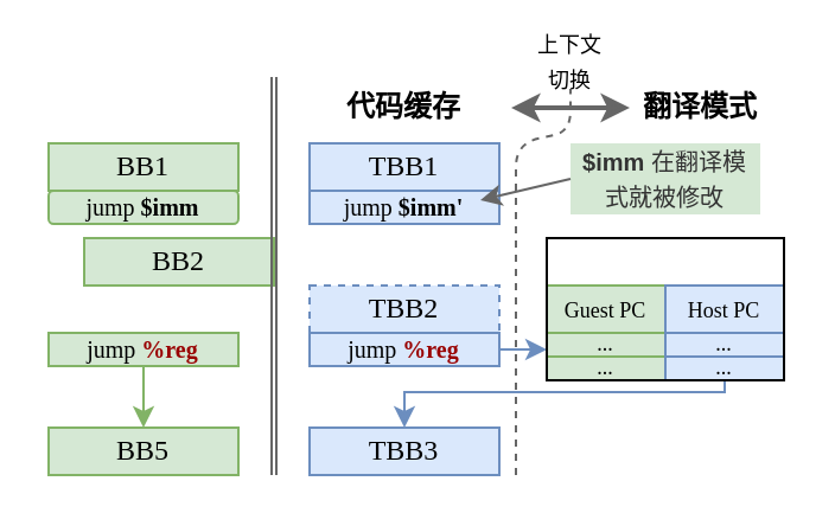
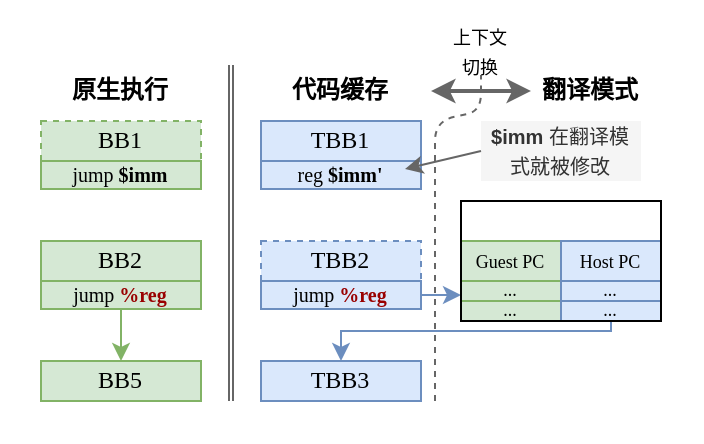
  <mxCell id="0" />
  <mxCell id="1" parent="0" />
  <mxCell id="2" value="TBB1" style="rounded=0;whiteSpace=wrap;html=1;fontFamily=mono;fillColor=#dae8fc;strokeColor=#6c8ebf;" parent="1" vertex="1"><mxGeometry x="130" y="60" width="80" height="20" as="geometry" /></mxCell>
  <mxCell id="3" value="TBB2" style="rounded=0;whiteSpace=wrap;html=1;fontFamily=mono;fillColor=#dae8fc;strokeColor=#6c8ebf;dashed=1;" parent="1" vertex="1"><mxGeometry x="130" y="120" width="80" height="20" as="geometry" /></mxCell>
  <mxCell id="4" value="TBB3" style="rounded=0;whiteSpace=wrap;html=1;fontFamily=mono;fillColor=#dae8fc;strokeColor=#6c8ebf;" parent="1" vertex="1"><mxGeometry x="130" y="180" width="80" height="20" as="geometry" /></mxCell>
  <mxCell id="5" value="&lt;font style=&quot;font-size: 10px;&quot;&gt;jump &lt;font color=&quot;#990000&quot;&gt;&lt;b&gt;%reg&lt;/b&gt;&lt;/font&gt;&lt;/font&gt;" style="rounded=0;whiteSpace=wrap;html=1;fontFamily=mono;fillColor=#dae8fc;strokeColor=#6c8ebf;" parent="1" vertex="1"><mxGeometry x="130" y="140" width="80" height="14" as="geometry" /></mxCell>
- <mxCell id="6" value="&lt;font style=&quot;font-size: 10px;&quot;&gt;jump &lt;b&gt;$imm'&lt;/b&gt;&lt;/font&gt;" style="rounded=0;whiteSpace=wrap;html=1;fontFamily=mono;fillColor=#dae8fc;strokeColor=#6c8ebf;" parent="1" vertex="1"><mxGeometry x="130" y="80" width="80" height="14" as="geometry" /></mxCell>
+ <mxCell id="6" value="&lt;font style=&quot;font-size: 10px;&quot;&gt;reg &lt;b&gt;$imm'&lt;/b&gt;&lt;/font&gt;" style="rounded=0;whiteSpace=wrap;html=1;fontFamily=mono;fillColor=#dae8fc;strokeColor=#6c8ebf;" parent="1" vertex="1"><mxGeometry x="130" y="80" width="80" height="14" as="geometry" /></mxCell>
  <mxCell id="7" value="" style="endArrow=classic;html=1;rounded=0;fontFamily=mono;fontSize=12;fontColor=default;fillColor=#dae8fc;strokeColor=#6c8ebf;exitX=1;exitY=0.5;exitDx=0;exitDy=0;" parent="1" source="5" edge="1"><mxGeometry width="50" height="50" relative="1" as="geometry"><mxPoint x="170" y="104" as="sourcePoint" /><mxPoint x="230" y="147" as="targetPoint" /></mxGeometry></mxCell>
  <mxCell id="8" value="" style="endArrow=classic;html=1;rounded=0;fontFamily=mono;fontSize=12;fontColor=default;fillColor=#dae8fc;strokeColor=#6c8ebf;exitX=0.75;exitY=1;exitDx=0;exitDy=0;" parent="1" source="15" target="4" edge="1"><mxGeometry width="50" height="50" relative="1" as="geometry"><mxPoint x="310" y="137" as="sourcePoint" /><mxPoint x="300" y="147" as="targetPoint" /><Array as="points"><mxPoint x="305" y="165" /><mxPoint x="170" y="165" /></Array></mxGeometry></mxCell>
  <mxCell id="9" value="..." style="rounded=0;whiteSpace=wrap;html=1;fontSize=9;fillColor=#d5e8d4;strokeColor=#82b366;fontFamily=mono;" parent="1" vertex="1"><mxGeometry x="230" y="140" width="50" height="10" as="geometry" /></mxCell>
  <mxCell id="10" value="..." style="rounded=0;whiteSpace=wrap;html=1;fontSize=9;fillColor=#dae8fc;strokeColor=#6c8ebf;fontFamily=mono;" parent="1" vertex="1"><mxGeometry x="280" y="140" width="50" height="10" as="geometry" /></mxCell>
  <mxCell id="11" value="&lt;font style=&quot;font-size: 9px;&quot;&gt;Guest PC&lt;/font&gt;" style="rounded=0;whiteSpace=wrap;html=1;fontSize=10;fillColor=#d5e8d4;strokeColor=#82b366;fontFamily=mono;" parent="1" vertex="1"><mxGeometry x="230" y="120" width="50" height="20" as="geometry" /></mxCell>
  <mxCell id="12" value="&lt;font style=&quot;font-size: 9px;&quot;&gt;Host PC&lt;/font&gt;" style="rounded=0;whiteSpace=wrap;html=1;fontSize=10;fillColor=#dae8fc;strokeColor=#6c8ebf;fontFamily=mono;" parent="1" vertex="1"><mxGeometry x="280" y="120" width="50" height="20" as="geometry" /></mxCell>
  <mxCell id="13" value="..." style="rounded=0;whiteSpace=wrap;html=1;fontSize=9;fillColor=#d5e8d4;strokeColor=#82b366;fontFamily=mono;" parent="1" vertex="1"><mxGeometry x="230" y="150" width="50" height="10" as="geometry" /></mxCell>
  <mxCell id="14" value="..." style="rounded=0;whiteSpace=wrap;html=1;fontSize=9;fillColor=#dae8fc;strokeColor=#6c8ebf;fontFamily=mono;" parent="1" vertex="1"><mxGeometry x="280" y="150" width="50" height="10" as="geometry" /></mxCell>
  <mxCell id="15" value="" style="rounded=0;whiteSpace=wrap;html=1;fillColor=none;fontFamily=mono;movable=1;resizable=1;rotatable=1;deletable=1;editable=1;connectable=1;" parent="1" vertex="1"><mxGeometry x="230" y="100" width="100" height="60" as="geometry" /></mxCell>
- <mxCell id="16" value="BB1" style="rounded=0;whiteSpace=wrap;html=1;fontFamily=mono;fillColor=#d5e8d4;strokeColor=#82b366;" parent="1" vertex="1"><mxGeometry x="20" y="60" width="80" height="20" as="geometry" /></mxCell>
- <mxCell id="17" value="BB2" style="rounded=0;whiteSpace=wrap;html=1;fontFamily=mono;fillColor=#d5e8d4;strokeColor=#82b366;" parent="1" vertex="1"><mxGeometry x="35" y="100" width="80" height="20" as="geometry" /></mxCell>
+ <mxCell id="16" value="BB1" style="rounded=0;whiteSpace=wrap;html=1;fontFamily=mono;fillColor=#d5e8d4;strokeColor=#82b366;dashed=1;" parent="1" vertex="1"><mxGeometry x="20" y="60" width="80" height="20" as="geometry" /></mxCell>
+ <mxCell id="17" value="BB2" style="rounded=0;whiteSpace=wrap;html=1;fontFamily=mono;fillColor=#d5e8d4;strokeColor=#82b366;" parent="1" vertex="1"><mxGeometry x="20" y="120" width="80" height="20" as="geometry" /></mxCell>
  <mxCell id="18" value="BB5" style="rounded=0;whiteSpace=wrap;html=1;fontFamily=mono;fillColor=#d5e8d4;strokeColor=#82b366;" parent="1" vertex="1"><mxGeometry x="20" y="180" width="80" height="20" as="geometry" /></mxCell>
  <mxCell id="19" value="&lt;font style=&quot;font-size: 10px;&quot;&gt;jump &lt;font color=&quot;#990000&quot;&gt;&lt;b&gt;%reg&lt;/b&gt;&lt;/font&gt;&lt;/font&gt;" style="rounded=0;whiteSpace=wrap;html=1;fontFamily=mono;fillColor=#d5e8d4;strokeColor=#82b366;" parent="1" vertex="1"><mxGeometry x="20" y="140" width="80" height="14" as="geometry" /></mxCell>
- <mxCell id="20" value="&lt;font style=&quot;font-size: 10px;&quot;&gt;jump &lt;b&gt;$imm&lt;/b&gt;&lt;/font&gt;" style="whiteSpace=wrap;html=1;fontFamily=mono;fillColor=#d5e8d4;strokeColor=#82b366;rounded=1;" parent="1" vertex="1"><mxGeometry x="20" y="80" width="80" height="14" as="geometry" /></mxCell>
+ <mxCell id="20" value="&lt;font style=&quot;font-size: 10px;&quot;&gt;jump &lt;b&gt;$imm&lt;/b&gt;&lt;/font&gt;" style="rounded=0;whiteSpace=wrap;html=1;fontFamily=mono;fillColor=#d5e8d4;strokeColor=#82b366;" parent="1" vertex="1"><mxGeometry x="20" y="80" width="80" height="14" as="geometry" /></mxCell>
+ <mxCell id="21" value="&lt;b&gt;原生执行&lt;/b&gt;" style="text;html=1;strokeColor=none;fillColor=none;align=center;verticalAlign=middle;whiteSpace=wrap;rounded=0;fontFamily=mono;" parent="1" vertex="1"><mxGeometry x="30" y="30" width="60" height="30" as="geometry" /></mxCell>
  <mxCell id="22" value="&lt;b&gt;代码缓存&lt;/b&gt;" style="text;html=1;strokeColor=none;fillColor=none;align=center;verticalAlign=middle;whiteSpace=wrap;rounded=0;fontFamily=mono;" parent="1" vertex="1"><mxGeometry x="130" y="30" width="80" height="30" as="geometry" /></mxCell>
  <mxCell id="23" value="&lt;b&gt;翻译模式&lt;/b&gt;" style="text;html=1;strokeColor=none;fillColor=none;align=center;verticalAlign=middle;whiteSpace=wrap;rounded=0;fontFamily=mono;" parent="1" vertex="1"><mxGeometry x="270" y="30" width="50" height="30" as="geometry" /></mxCell>
  <mxCell id="24" value="" style="endArrow=classic;html=1;rounded=0;fontFamily=mono;fontSize=12;fontColor=default;fillColor=#d5e8d4;strokeColor=#82b366;" parent="1" source="19" target="18" edge="1"><mxGeometry width="50" height="50" relative="1" as="geometry"><mxPoint x="70" y="104" as="sourcePoint" /><mxPoint x="70" y="120" as="targetPoint" /></mxGeometry></mxCell>
  <mxCell id="25" value="" style="endArrow=none;html=1;rounded=0;fillColor=#f5f5f5;strokeColor=#666666;" parent="1" edge="1"><mxGeometry width="50" height="50" relative="1" as="geometry"><mxPoint x="114" y="200" as="sourcePoint" /><mxPoint x="114" y="32" as="targetPoint" /></mxGeometry></mxCell>
- <mxCell id="26" value="&lt;font style=&quot;font-size: 10px;&quot;&gt;&lt;b&gt;$imm&lt;/b&gt;&amp;nbsp;在翻译模式就被修改&lt;/font&gt;" style="rounded=0;whiteSpace=wrap;html=1;fillColor=#d5e8d4;fontColor=#333333;strokeColor=none;" parent="1" vertex="1"><mxGeometry x="240" y="60" width="80" height="30" as="geometry" /></mxCell>
+ <mxCell id="26" value="&lt;font style=&quot;font-size: 10px;&quot;&gt;&lt;b&gt;$imm&lt;/b&gt;&amp;nbsp;在翻译模式就被修改&lt;/font&gt;" style="rounded=0;whiteSpace=wrap;html=1;fillColor=#f5f5f5;fontColor=#333333;strokeColor=none;" parent="1" vertex="1"><mxGeometry x="240" y="60" width="80" height="30" as="geometry" /></mxCell>
  <mxCell id="27" value="" style="endArrow=none;html=1;rounded=0;fillColor=#f5f5f5;strokeColor=#666666;entryX=0;entryY=0.5;entryDx=0;entryDy=0;startArrow=classic;startFill=1;" parent="1" target="26" edge="1"><mxGeometry width="50" height="50" relative="1" as="geometry"><mxPoint x="202" y="84" as="sourcePoint" /><mxPoint x="430" y="60" as="targetPoint" /></mxGeometry></mxCell>
  <mxCell id="28" value="" style="endArrow=none;html=1;rounded=0;fillColor=#f5f5f5;strokeColor=#666666;" parent="1" edge="1"><mxGeometry width="50" height="50" relative="1" as="geometry"><mxPoint x="116" y="200" as="sourcePoint" /><mxPoint x="116" y="32" as="targetPoint" /></mxGeometry></mxCell>
  <mxCell id="29" value="" style="endArrow=none;html=1;rounded=1;fillColor=#f5f5f5;strokeColor=#666666;dashed=1;" parent="1" edge="1"><mxGeometry width="50" height="50" relative="1" as="geometry"><mxPoint x="217" y="200" as="sourcePoint" /><mxPoint x="240" y="37" as="targetPoint" /><Array as="points"><mxPoint x="217" y="60" /><mxPoint x="240" y="55" /></Array></mxGeometry></mxCell>
  <mxCell id="30" value="" style="endArrow=classic;startArrow=classic;html=1;rounded=0;fillColor=#f5f5f5;strokeColor=#666666;strokeWidth=2;" parent="1" edge="1"><mxGeometry width="50" height="50" relative="1" as="geometry"><mxPoint x="215" y="45" as="sourcePoint" /><mxPoint x="265" y="45" as="targetPoint" /></mxGeometry></mxCell>
  <mxCell id="31" value="&lt;font face=&quot;mono&quot; style=&quot;font-size: 9px;&quot;&gt;上下文&lt;br&gt;切换&lt;br&gt;&lt;/font&gt;" style="text;html=1;strokeColor=none;fillColor=none;align=center;verticalAlign=middle;whiteSpace=wrap;rounded=0;" parent="1" vertex="1"><mxGeometry x="220" y="20" width="40" height="10" as="geometry" /></mxCell>
